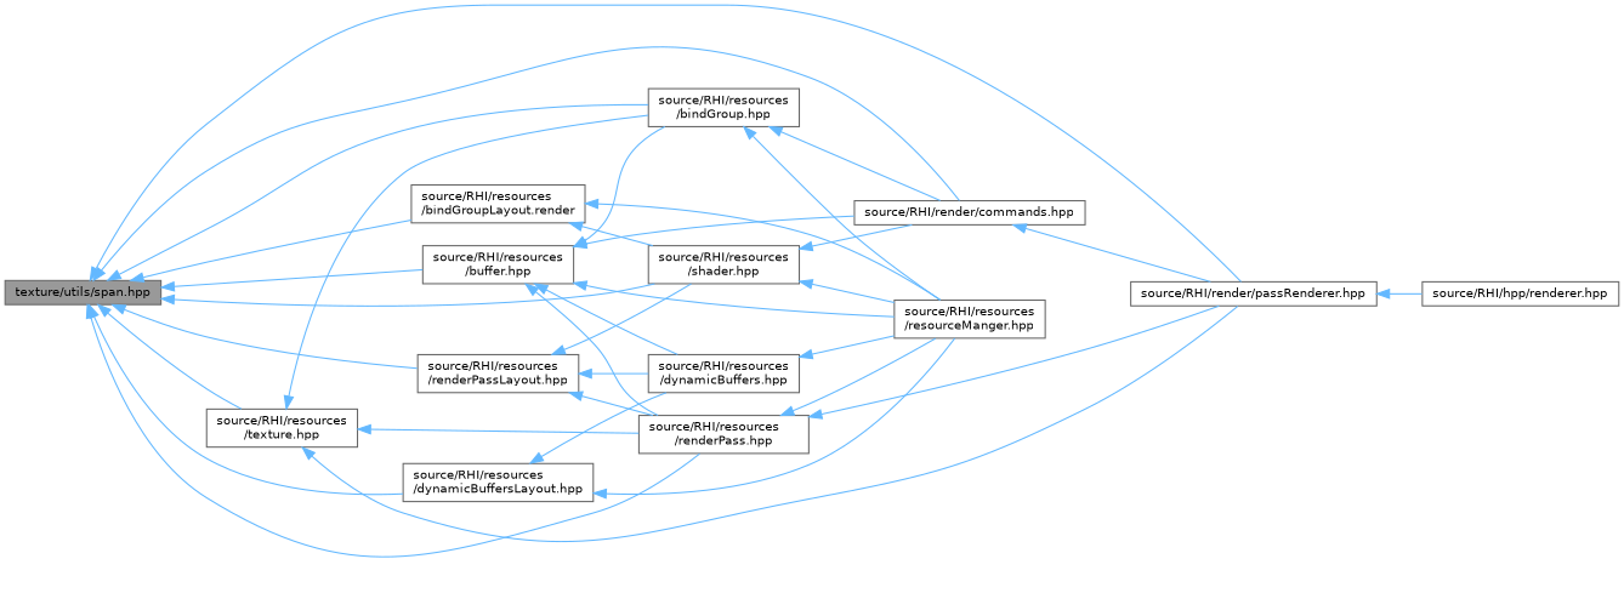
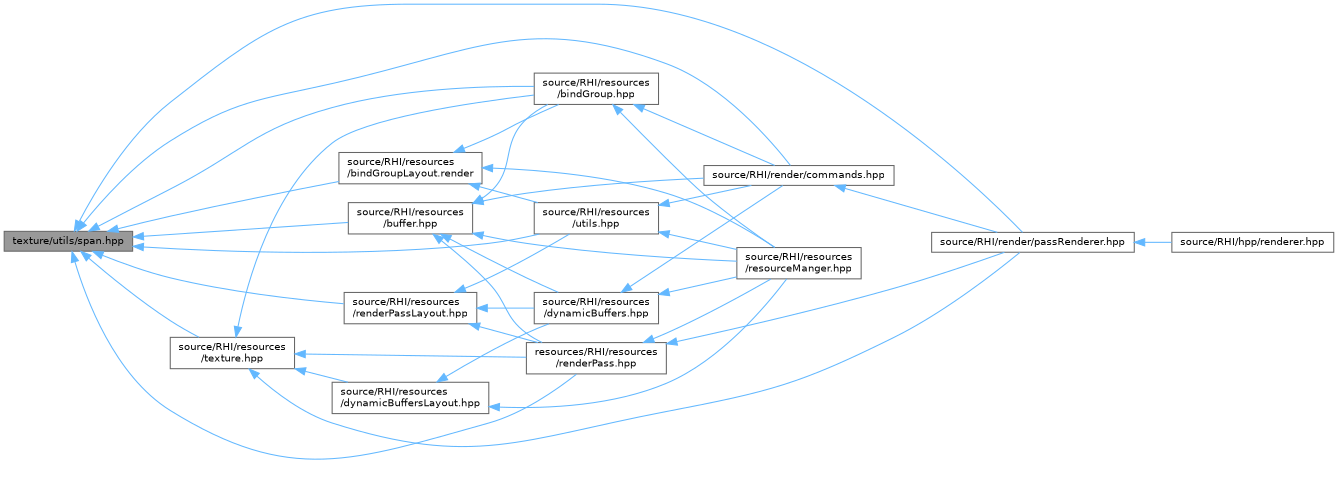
  digraph {
    rankdir=LR
    node [color=grey40 fillcolor=white fontname=Helvetica fontsize=10 shape=box style=filled]
    edge [color=steelblue1 dir=back fontname=Helvetica fontsize=10 labelfontname=Helvetica labelfontsize=10 style=solid]
    n1 [color=gray40 fillcolor=grey60 fontcolor=black height=0.2 label="texture/utils/span.hpp" width=0.4]
    n2 [height=0.2 label="source/RHI/render/commands.hpp" width=0.4]
    n3 [height=0.2 label="source/RHI/render/passRenderer.hpp" width=0.4]
    n4 [height=0.2 label="source/RHI/resources\l/bindGroup.hpp" width=0.4]
    n5 [height=0.2 label="source/RHI/resources\l/bindGroupLayout.render" width=0.4]
-   n6 [height=0.2 label="source/RHI/resources\l/shader.hpp" width=0.4]
+   n6 [height=0.2 label="source/RHI/resources\l/utils.hpp" width=0.4]
    n7 [height=0.2 label="source/RHI/resources\l/buffer.hpp" width=0.4]
    n8 [height=0.2 label="source/RHI/resources\l/dynamicBuffersLayout.hpp" width=0.4]
-   n9 [height=0.2 label="source/RHI/resources\l/renderPass.hpp" width=0.4]
+   n9 [height=0.2 label="resources/RHI/resources\l/renderPass.hpp" width=0.4]
    n10 [height=0.2 label="source/RHI/resources\l/renderPassLayout.hpp" width=0.4]
    n11 [height=0.2 label="source/RHI/resources\l/texture.hpp" width=0.4]
    n12 [height=0.2 label="source/RHI/hpp/renderer.hpp" width=0.4]
    n13 [height=0.2 label="source/RHI/resources\l/resourceManger.hpp" width=0.4]
    n14 [height=0.2 label="source/RHI/resources\l/dynamicBuffers.hpp" width=0.4]
    n1 -> n2
    n1 -> n3
    n1 -> n4
    n1 -> n5
    n1 -> n6
    n1 -> n7
-   n1 -> n8
+   n11 -> n8
    n1 -> n9
    n1 -> n10
    n1 -> n11
    n2 -> n3
    n3 -> n12
    n4 -> n2
    n4 -> n13
+   n5 -> n4
    n5 -> n6
    n5 -> n13
    n6 -> n2
    n6 -> n13
    n7 -> n2
    n7 -> n4
    n7 -> n9
    n7 -> n13
    n7 -> n14
    n8 -> n13
    n8 -> n14
    n9 -> n3
    n9 -> n13
    n10 -> n6
    n10 -> n9
    n10 -> n14
    n11 -> n3
    n11 -> n4
    n11 -> n9
+   n14 -> n2
    n14 -> n13
  }
